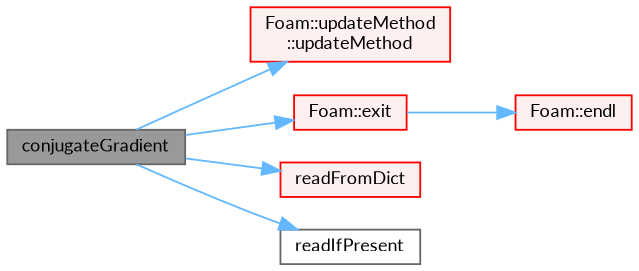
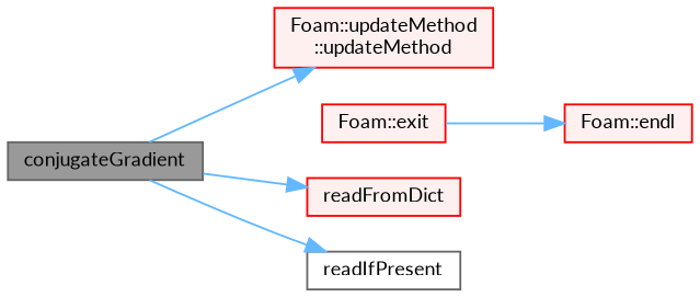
  digraph {
    fontname=Lato
    rankdir=LR
    node [color=red fillcolor="#FFF0F0" fontname=Lato fontsize=10 shape=box style=filled]
    edge [color=steelblue1 fontname=Lato fontsize=10 labelfontname=Helvetica labelfontsize=10 style=solid]
    n1 [color=gray40 fillcolor=grey60 fontcolor=black height=0.2 label=conjugateGradient width=0.4]
    n2 [height=0.2 label="Foam::updateMethod\l::updateMethod" width=0.4]
    n3 [height=0.2 label="Foam::exit" width=0.4]
    n4 [height=0.2 label=readFromDict width=0.4]
    n5 [color=grey40 fillcolor=white height=0.2 label=readIfPresent width=0.4]
    n6 [height=0.2 label="Foam::endl" width=0.4]
    n1 -> n2
-   n1 -> n3
    n1 -> n4
    n1 -> n5
    n3 -> n6
  }
